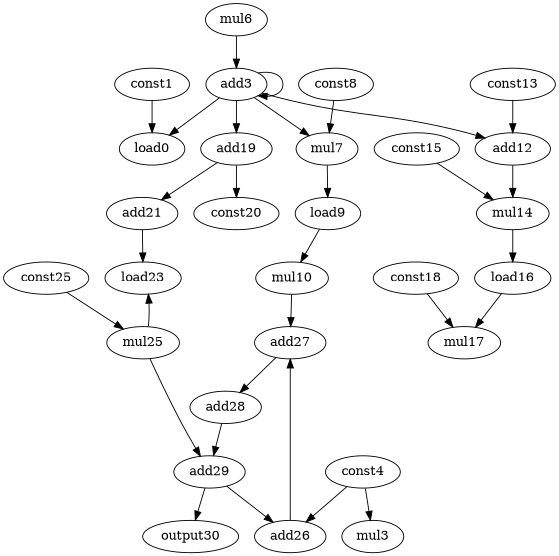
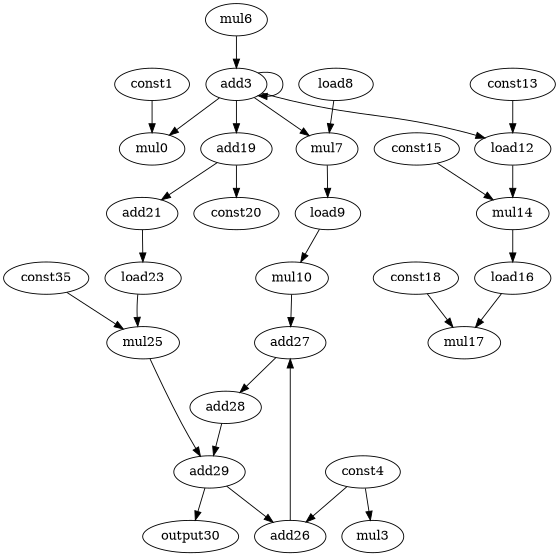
  digraph {
    node [opcode=const]
    edge [operand=0]
-   mul0 [opcode=mul label=load0]
+   mul0 [opcode=mul]
    const1
    mul3 [opcode=mul]
    add26 [opcode=add]
    add27 [opcode=add]
    const4
    n7 [label=add3 opcode=add]
    mul7 [opcode=mul]
-   add12 [opcode=add]
+   add12 [opcode=add label=load12]
    add19 [opcode=add]
    load9 [opcode=load]
    mul14 [opcode=mul]
    n13 [label=add21 opcode=mul]
    const20
    n15 [label=mul6]
    mul10 [opcode=mul]
-   const8
+   const8 [label=load8]
    add28 [opcode=add]
    load16 [opcode=load]
    const13
    mul17 [opcode=mul]
    const15
    add29 [opcode=add]
    const18
    load23 [opcode=load]
    n26 [label=mul25 opcode=mul]
    output30 [opcode=output]
-   const25
+   const25 [label=const35]
    const1 -> mul0
    add26 -> add27
    add27 -> add28
    const4 -> mul3 [operand=1]
    const4 -> add26
    n7 -> mul0 [operand=1]
    n7 -> n7
    n7 -> mul7 [operand=1]
    n7 -> add12
    n7 -> add19
    mul7 -> load9
    add12 -> mul14 [operand=1]
    add19 -> n13 [operand=1]
    add19 -> const20 [operand=1]
    load9 -> mul10
    mul14 -> load16
    n13 -> load23
    n15 -> n7 [operand=1]
    mul10 -> add27 [operand=1]
    const8 -> mul7
    add28 -> add29
    load16 -> mul17
    const13 -> add12 [operand=1]
    const15 -> mul14
    add29 -> add26 [operand=1]
    add29 -> output30
    const18 -> mul17 [operand=1]
-   n26 -> load23
+   load23 -> n26
    n26 -> add29 [operand=1]
    const25 -> n26 [operand=1]
  }
